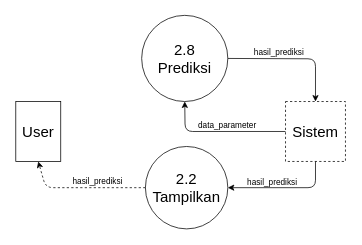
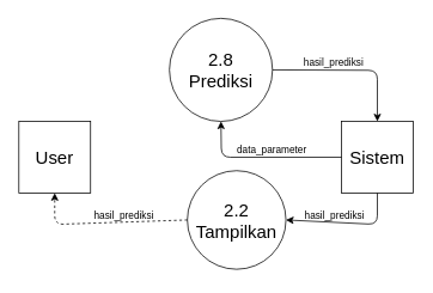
  <mxCell id="0" />
  <mxCell id="1" parent="0" />
- <mxCell id="2" value="&lt;font style=&quot;font-size: 20px&quot;&gt;2.2 Tampilkan&lt;br&gt;&lt;/font&gt;" style="ellipse;whiteSpace=wrap;html=1;aspect=fixed;" vertex="1" parent="1"><mxGeometry x="193" y="195" width="110" height="110" as="geometry" /></mxCell>
+ <mxCell id="2" value="&lt;font style=&quot;font-size: 20px&quot;&gt;2.2 Tampilkan&lt;br&gt;&lt;/font&gt;" style="ellipse;whiteSpace=wrap;html=1;aspect=fixed;" vertex="1" parent="1"><mxGeometry x="208" y="190" width="110" height="110" as="geometry" /></mxCell>
  <mxCell id="3" value="&lt;font style=&quot;font-size: 20px&quot;&gt;2.8&lt;br&gt;Prediksi&lt;/font&gt;" style="ellipse;whiteSpace=wrap;html=1;aspect=fixed;" vertex="1" parent="1"><mxGeometry x="188" y="20" width="115" height="115" as="geometry" /></mxCell>
- <mxCell id="4" value="&lt;font style=&quot;font-size: 20px&quot;&gt;User&lt;/font&gt;" style="whiteSpace=wrap;html=1;aspect=fixed;" vertex="1" parent="1"><mxGeometry x="20" y="135" width="60" height="80" as="geometry" /></mxCell>
- <mxCell id="5" value="&lt;font style=&quot;font-size: 20px&quot;&gt;Sistem&lt;/font&gt;" style="whiteSpace=wrap;html=1;aspect=fixed;dashed=1;" vertex="1" parent="1"><mxGeometry x="380" y="135" width="80" height="80" as="geometry" /></mxCell>
+ <mxCell id="4" value="&lt;font style=&quot;font-size: 20px&quot;&gt;User&lt;/font&gt;" style="whiteSpace=wrap;html=1;aspect=fixed;" vertex="1" parent="1"><mxGeometry x="20" y="135" width="80" height="80" as="geometry" /></mxCell>
+ <mxCell id="5" value="&lt;font style=&quot;font-size: 20px&quot;&gt;Sistem&lt;/font&gt;" style="whiteSpace=wrap;html=1;aspect=fixed;" vertex="1" parent="1"><mxGeometry x="380" y="135" width="80" height="80" as="geometry" /></mxCell>
  <mxCell id="6" value="" style="endArrow=classic;html=1;exitX=0;exitY=0.5;exitDx=0;exitDy=0;entryX=0.5;entryY=1;entryDx=0;entryDy=0;" edge="1" parent="1" source="5" target="3"><mxGeometry width="50" height="50" relative="1" as="geometry"><mxPoint x="160" y="205" as="sourcePoint" /><mxPoint x="240" y="145" as="targetPoint" /><Array as="points"><mxPoint x="246" y="175" /></Array></mxGeometry></mxCell>
  <mxCell id="7" value="data_parameter" style="edgeLabel;html=1;align=center;verticalAlign=bottom;resizable=0;points=[];labelBackgroundColor=none;" vertex="1" connectable="0" parent="6"><mxGeometry x="0.086" relative="1" as="geometry"><mxPoint x="15" as="offset" /></mxGeometry></mxCell>
  <mxCell id="8" value="" style="endArrow=classic;html=1;exitX=1;exitY=0.5;exitDx=0;exitDy=0;entryX=0.5;entryY=0;entryDx=0;entryDy=0;" edge="1" parent="1" source="3" target="5"><mxGeometry width="50" height="50" relative="1" as="geometry"><mxPoint x="180" y="125" as="sourcePoint" /><mxPoint x="230" y="75" as="targetPoint" /><Array as="points"><mxPoint x="420" y="78" /></Array></mxGeometry></mxCell>
  <mxCell id="9" value="hasil_prediksi" style="edgeLabel;html=1;align=center;verticalAlign=bottom;resizable=0;points=[];labelBackgroundColor=none;" vertex="1" connectable="0" parent="8"><mxGeometry x="-0.659" y="1" relative="1" as="geometry"><mxPoint x="37" y="1" as="offset" /></mxGeometry></mxCell>
  <mxCell id="10" value="" style="endArrow=classic;html=1;exitX=0.5;exitY=1;exitDx=0;exitDy=0;entryX=1;entryY=0.5;entryDx=0;entryDy=0;" edge="1" parent="1" source="5" target="2"><mxGeometry width="50" height="50" relative="1" as="geometry"><mxPoint x="190" y="235" as="sourcePoint" /><mxPoint x="240" y="185" as="targetPoint" /><Array as="points"><mxPoint x="420" y="250" /></Array></mxGeometry></mxCell>
  <mxCell id="11" value="hasil_prediksi" style="edgeLabel;html=1;align=center;verticalAlign=bottom;resizable=0;points=[];labelBackgroundColor=none;" vertex="1" connectable="0" parent="10"><mxGeometry x="0.4" relative="1" as="geometry"><mxPoint x="12" y="1" as="offset" /></mxGeometry></mxCell>
  <mxCell id="12" value="" style="endArrow=classic;html=1;exitX=0;exitY=0.5;exitDx=0;exitDy=0;entryX=0.5;entryY=1;entryDx=0;entryDy=0;dashed=1;" edge="1" parent="1" source="2" target="4"><mxGeometry width="50" height="50" relative="1" as="geometry"><mxPoint x="200" y="235" as="sourcePoint" /><mxPoint x="250" y="185" as="targetPoint" /><Array as="points"><mxPoint x="60" y="250" /></Array></mxGeometry></mxCell>
  <mxCell id="13" value="hasil_prediksi" style="edgeLabel;html=1;align=center;verticalAlign=bottom;resizable=0;points=[];labelBackgroundColor=none;" vertex="1" connectable="0" parent="12"><mxGeometry x="0.116" y="-1" relative="1" as="geometry"><mxPoint x="30" y="1" as="offset" /></mxGeometry></mxCell>
